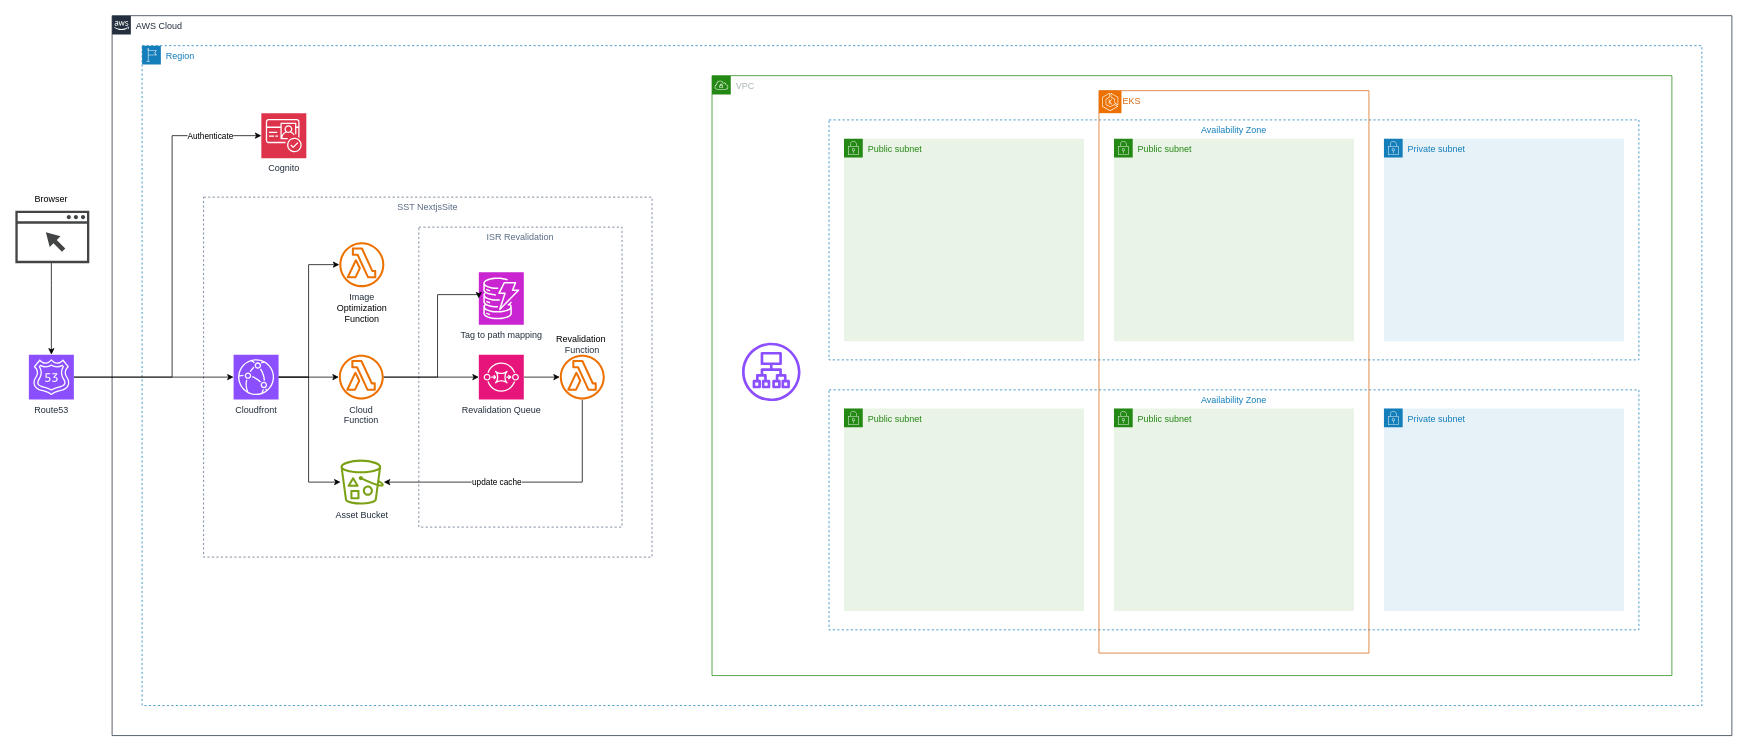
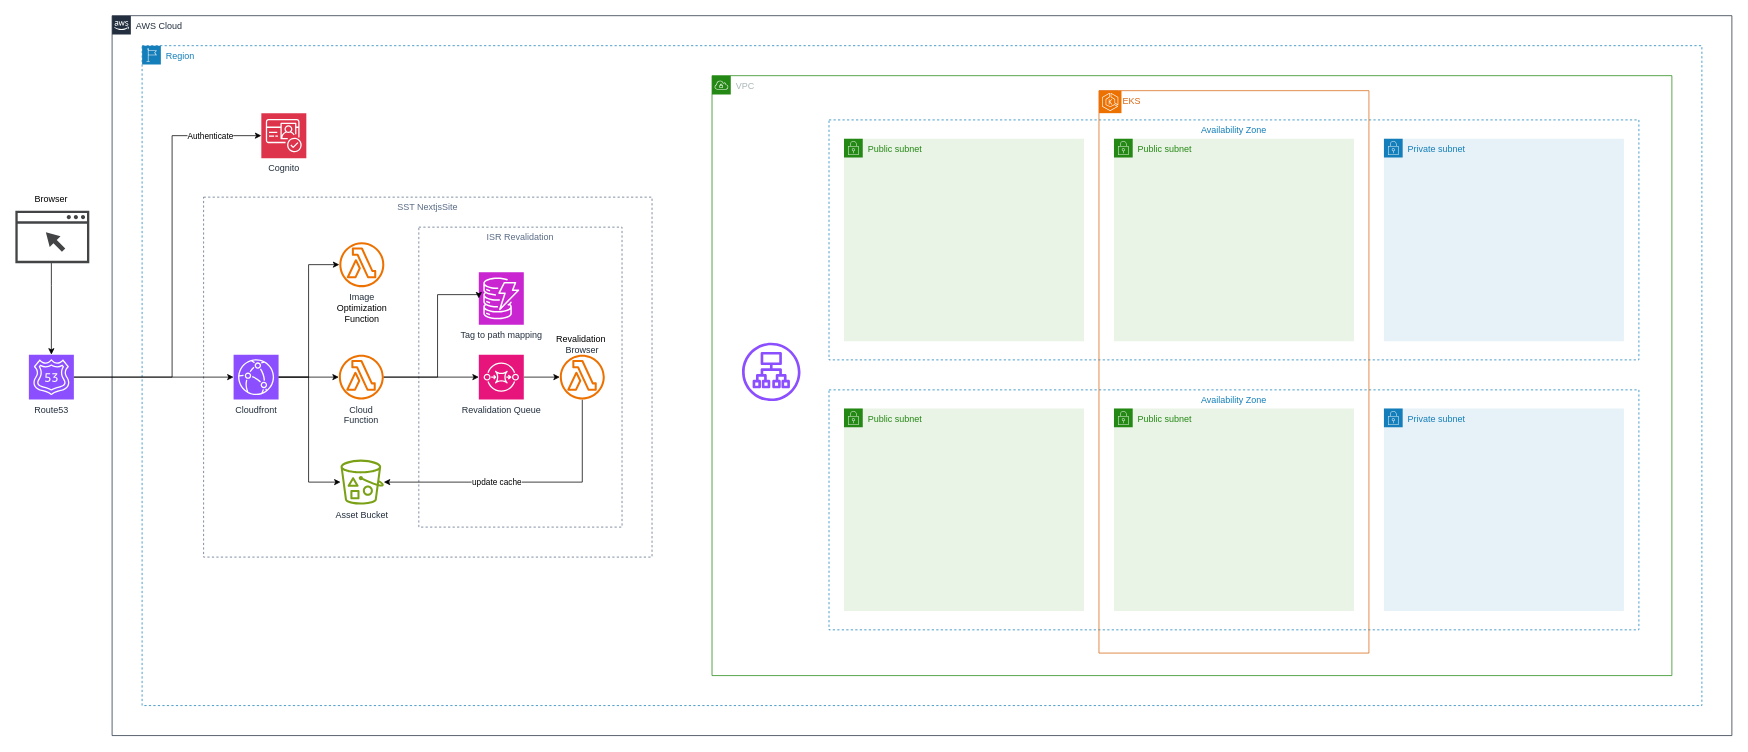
  <mxCell id="0" />
  <mxCell id="1" parent="0" />
  <mxCell id="2" value="AWS Cloud" style="points=[[0,0],[0.25,0],[0.5,0],[0.75,0],[1,0],[1,0.25],[1,0.5],[1,0.75],[1,1],[0.75,1],[0.5,1],[0.25,1],[0,1],[0,0.75],[0,0.5],[0,0.25]];outlineConnect=0;gradientColor=none;html=1;whiteSpace=wrap;fontSize=12;fontStyle=0;container=1;pointerEvents=0;collapsible=0;recursiveResize=0;shape=mxgraph.aws4.group;grIcon=mxgraph.aws4.group_aws_cloud_alt;strokeColor=#232F3E;fillColor=none;verticalAlign=top;align=left;spacingLeft=30;fontColor=#232F3E;dashed=0;" parent="1" vertex="1"><mxGeometry x="149" y="20" width="2160" height="960" as="geometry" /></mxCell>
  <mxCell id="3" value="Region" style="points=[[0,0],[0.25,0],[0.5,0],[0.75,0],[1,0],[1,0.25],[1,0.5],[1,0.75],[1,1],[0.75,1],[0.5,1],[0.25,1],[0,1],[0,0.75],[0,0.5],[0,0.25]];outlineConnect=0;gradientColor=none;html=1;whiteSpace=wrap;fontSize=12;fontStyle=0;container=1;pointerEvents=0;collapsible=0;recursiveResize=0;shape=mxgraph.aws4.group;grIcon=mxgraph.aws4.group_region;strokeColor=#147EBA;fillColor=none;verticalAlign=top;align=left;spacingLeft=30;fontColor=#147EBA;dashed=1;" parent="2" vertex="1"><mxGeometry x="40" y="40" width="2080" height="880" as="geometry" /></mxCell>
  <mxCell id="4" value="SST NextjsSite" style="fillColor=none;strokeColor=#5A6C86;dashed=1;verticalAlign=top;fontStyle=0;fontColor=#5A6C86;whiteSpace=wrap;html=1;" parent="3" vertex="1"><mxGeometry x="82" y="202" width="598" height="480" as="geometry" /></mxCell>
  <mxCell id="5" value="ISR Revalidation&lt;br&gt;" style="fillColor=none;strokeColor=#5A6C86;dashed=1;verticalAlign=top;fontStyle=0;fontColor=#5A6C86;whiteSpace=wrap;html=1;" parent="3" vertex="1"><mxGeometry x="369" y="242" width="271" height="400" as="geometry" /></mxCell>
  <mxCell id="6" value="" style="group" parent="3" vertex="1" connectable="0"><mxGeometry x="122" y="412" width="60" height="90" as="geometry" /></mxCell>
  <mxCell id="7" value="Cloudfront" style="sketch=0;points=[[0,0,0],[0.25,0,0],[0.5,0,0],[0.75,0,0],[1,0,0],[0,1,0],[0.25,1,0],[0.5,1,0],[0.75,1,0],[1,1,0],[0,0.25,0],[0,0.5,0],[0,0.75,0],[1,0.25,0],[1,0.5,0],[1,0.75,0]];outlineConnect=0;fontColor=#232F3E;fillColor=#8C4FFF;strokeColor=#ffffff;dashed=0;verticalLabelPosition=bottom;verticalAlign=top;align=center;html=1;fontSize=12;fontStyle=0;aspect=fixed;shape=mxgraph.aws4.resourceIcon;resIcon=mxgraph.aws4.cloudfront;" parent="6" vertex="1"><mxGeometry width="60" height="60" as="geometry" /></mxCell>
  <mxCell id="8" value="Cognito" style="sketch=0;points=[[0,0,0],[0.25,0,0],[0.5,0,0],[0.75,0,0],[1,0,0],[0,1,0],[0.25,1,0],[0.5,1,0],[0.75,1,0],[1,1,0],[0,0.25,0],[0,0.5,0],[0,0.75,0],[1,0.25,0],[1,0.5,0],[1,0.75,0]];outlineConnect=0;fontColor=#232F3E;fillColor=#DD344C;strokeColor=#ffffff;dashed=0;verticalLabelPosition=bottom;verticalAlign=top;align=center;html=1;fontSize=12;fontStyle=0;aspect=fixed;shape=mxgraph.aws4.resourceIcon;resIcon=mxgraph.aws4.cognito;" parent="3" vertex="1"><mxGeometry x="159" y="90" width="60" height="60" as="geometry" /></mxCell>
  <mxCell id="9" value="Cloud&lt;br&gt;Function" style="sketch=0;outlineConnect=0;fontColor=#232F3E;gradientColor=none;fillColor=#ED7100;strokeColor=none;dashed=0;verticalLabelPosition=bottom;verticalAlign=top;align=center;html=1;fontSize=12;fontStyle=0;aspect=fixed;pointerEvents=1;shape=mxgraph.aws4.lambda_function;" parent="3" vertex="1"><mxGeometry x="262.31" y="412" width="60" height="60" as="geometry" /></mxCell>
  <mxCell id="10" value="Image&lt;br style=&quot;border-color: var(--border-color); color: rgb(0, 0, 0);&quot;&gt;&lt;span style=&quot;color: rgb(0, 0, 0);&quot;&gt;Optimization&lt;/span&gt;&lt;br style=&quot;border-color: var(--border-color); color: rgb(0, 0, 0);&quot;&gt;&lt;span style=&quot;color: rgb(0, 0, 0);&quot;&gt;Function&lt;/span&gt;" style="sketch=0;outlineConnect=0;fontColor=#232F3E;gradientColor=none;fillColor=#ED7100;strokeColor=none;dashed=0;verticalLabelPosition=bottom;verticalAlign=top;align=center;html=1;fontSize=12;fontStyle=0;aspect=fixed;pointerEvents=1;shape=mxgraph.aws4.lambda_function;" parent="3" vertex="1"><mxGeometry x="263" y="262" width="60" height="60" as="geometry" /></mxCell>
  <mxCell id="11" style="edgeStyle=orthogonalEdgeStyle;rounded=0;orthogonalLoop=1;jettySize=auto;html=1;endArrow=none;endFill=0;startArrow=classic;startFill=1;" parent="3" source="13" target="19" edge="1"><mxGeometry relative="1" as="geometry" /></mxCell>
  <mxCell id="12" value="update cache" style="edgeLabel;html=1;align=center;verticalAlign=middle;resizable=0;points=[];" parent="11" vertex="1" connectable="0"><mxGeometry x="-0.797" y="2" relative="1" as="geometry"><mxPoint x="112" y="2" as="offset" /></mxGeometry></mxCell>
  <mxCell id="13" value="Asset Bucket" style="sketch=0;outlineConnect=0;fontColor=#232F3E;gradientColor=none;fillColor=#7AA116;strokeColor=none;dashed=0;verticalLabelPosition=bottom;verticalAlign=top;align=center;html=1;fontSize=12;fontStyle=0;aspect=fixed;pointerEvents=1;shape=mxgraph.aws4.bucket_with_objects;" parent="3" vertex="1"><mxGeometry x="264.62" y="552" width="57.69" height="60" as="geometry" /></mxCell>
  <mxCell id="14" style="edgeStyle=orthogonalEdgeStyle;rounded=0;orthogonalLoop=1;jettySize=auto;html=1;" parent="3" source="7" target="9" edge="1"><mxGeometry relative="1" as="geometry" /></mxCell>
  <mxCell id="15" style="edgeStyle=orthogonalEdgeStyle;rounded=0;orthogonalLoop=1;jettySize=auto;html=1;" parent="3" source="7" target="10" edge="1"><mxGeometry relative="1" as="geometry"><Array as="points"><mxPoint x="222" y="442" /><mxPoint x="222" y="292" /></Array></mxGeometry></mxCell>
  <mxCell id="16" style="edgeStyle=orthogonalEdgeStyle;rounded=0;orthogonalLoop=1;jettySize=auto;html=1;exitX=1;exitY=0.5;exitDx=0;exitDy=0;exitPerimeter=0;" parent="3" source="7" target="13" edge="1"><mxGeometry relative="1" as="geometry"><Array as="points"><mxPoint x="222" y="442" /><mxPoint x="222" y="582" /></Array></mxGeometry></mxCell>
  <mxCell id="17" style="edgeStyle=orthogonalEdgeStyle;rounded=0;orthogonalLoop=1;jettySize=auto;html=1;" parent="3" source="18" target="19" edge="1"><mxGeometry relative="1" as="geometry" /></mxCell>
  <mxCell id="18" value="Revalidation Queue" style="sketch=0;points=[[0,0,0],[0.25,0,0],[0.5,0,0],[0.75,0,0],[1,0,0],[0,1,0],[0.25,1,0],[0.5,1,0],[0.75,1,0],[1,1,0],[0,0.25,0],[0,0.5,0],[0,0.75,0],[1,0.25,0],[1,0.5,0],[1,0.75,0]];outlineConnect=0;fontColor=#232F3E;fillColor=#E7157B;strokeColor=#ffffff;dashed=0;verticalLabelPosition=bottom;verticalAlign=top;align=center;html=1;fontSize=12;fontStyle=0;aspect=fixed;shape=mxgraph.aws4.resourceIcon;resIcon=mxgraph.aws4.sqs;" parent="3" vertex="1"><mxGeometry x="449" y="412" width="60" height="60" as="geometry" /></mxCell>
  <mxCell id="19" value="" style="sketch=0;outlineConnect=0;fontColor=#232F3E;gradientColor=none;fillColor=#ED7100;strokeColor=none;dashed=0;verticalLabelPosition=bottom;verticalAlign=top;align=center;html=1;fontSize=12;fontStyle=0;aspect=fixed;pointerEvents=1;shape=mxgraph.aws4.lambda_function;" parent="3" vertex="1"><mxGeometry x="557" y="412" width="60" height="60" as="geometry" /></mxCell>
  <mxCell id="20" style="edgeStyle=orthogonalEdgeStyle;rounded=0;orthogonalLoop=1;jettySize=auto;html=1;entryX=0;entryY=0.5;entryDx=0;entryDy=0;entryPerimeter=0;" parent="3" source="9" target="18" edge="1"><mxGeometry relative="1" as="geometry" /></mxCell>
  <mxCell id="21" value="Tag to path mapping" style="sketch=0;points=[[0,0,0],[0.25,0,0],[0.5,0,0],[0.75,0,0],[1,0,0],[0,1,0],[0.25,1,0],[0.5,1,0],[0.75,1,0],[1,1,0],[0,0.25,0],[0,0.5,0],[0,0.75,0],[1,0.25,0],[1,0.5,0],[1,0.75,0]];outlineConnect=0;fontColor=#232F3E;fillColor=#C925D1;strokeColor=#ffffff;dashed=0;verticalLabelPosition=bottom;verticalAlign=top;align=center;html=1;fontSize=12;fontStyle=0;aspect=fixed;shape=mxgraph.aws4.resourceIcon;resIcon=mxgraph.aws4.dynamodb;" parent="3" vertex="1"><mxGeometry x="449" y="302" width="60" height="70" as="geometry" /></mxCell>
  <mxCell id="22" style="edgeStyle=orthogonalEdgeStyle;rounded=0;orthogonalLoop=1;jettySize=auto;html=1;entryX=0;entryY=0.5;entryDx=0;entryDy=0;entryPerimeter=0;" parent="3" source="9" target="21" edge="1"><mxGeometry relative="1" as="geometry"><Array as="points"><mxPoint x="394" y="442" /><mxPoint x="394" y="332" /></Array></mxGeometry></mxCell>
- <mxCell id="23" value="Revalidation&amp;nbsp;&lt;br style=&quot;border-color: var(--border-color); color: rgb(35, 47, 62);&quot;&gt;&lt;span style=&quot;color: rgb(35, 47, 62);&quot;&gt;Function&lt;/span&gt;" style="text;html=1;strokeColor=none;fillColor=none;align=center;verticalAlign=middle;whiteSpace=wrap;rounded=0;" parent="3" vertex="1"><mxGeometry x="557" y="383" width="60" height="30" as="geometry" /></mxCell>
+ <mxCell id="23" value="Revalidation&amp;nbsp;&lt;br style=&quot;border-color: var(--border-color); color: rgb(35, 47, 62);&quot;&gt;&lt;span style=&quot;color: rgb(35, 47, 62);&quot;&gt;Browser&lt;/span&gt;" style="text;html=1;strokeColor=none;fillColor=none;align=center;verticalAlign=middle;whiteSpace=wrap;rounded=0;" parent="3" vertex="1"><mxGeometry x="557" y="383" width="60" height="30" as="geometry" /></mxCell>
  <mxCell id="24" value="VPC" style="points=[[0,0],[0.25,0],[0.5,0],[0.75,0],[1,0],[1,0.25],[1,0.5],[1,0.75],[1,1],[0.75,1],[0.5,1],[0.25,1],[0,1],[0,0.75],[0,0.5],[0,0.25]];outlineConnect=0;gradientColor=none;html=1;whiteSpace=wrap;fontSize=12;fontStyle=0;container=1;pointerEvents=0;collapsible=0;recursiveResize=0;shape=mxgraph.aws4.group;grIcon=mxgraph.aws4.group_vpc;strokeColor=#248814;fillColor=none;verticalAlign=top;align=left;spacingLeft=30;fontColor=#AAB7B8;dashed=0;" parent="3" vertex="1"><mxGeometry x="760" y="40" width="1280" height="800" as="geometry" /></mxCell>
  <mxCell id="25" value="Availability Zone" style="fillColor=none;strokeColor=#147EBA;dashed=1;verticalAlign=top;fontStyle=0;fontColor=#147EBA;whiteSpace=wrap;html=1;" parent="24" vertex="1"><mxGeometry x="156" y="59" width="1080" height="320" as="geometry" /></mxCell>
  <mxCell id="26" value="Public subnet" style="points=[[0,0],[0.25,0],[0.5,0],[0.75,0],[1,0],[1,0.25],[1,0.5],[1,0.75],[1,1],[0.75,1],[0.5,1],[0.25,1],[0,1],[0,0.75],[0,0.5],[0,0.25]];outlineConnect=0;gradientColor=none;html=1;whiteSpace=wrap;fontSize=12;fontStyle=0;container=1;pointerEvents=0;collapsible=0;recursiveResize=0;shape=mxgraph.aws4.group;grIcon=mxgraph.aws4.group_security_group;grStroke=0;strokeColor=#248814;fillColor=#E9F3E6;verticalAlign=top;align=left;spacingLeft=30;fontColor=#248814;dashed=0;" parent="24" vertex="1"><mxGeometry x="176" y="84" width="320" height="270" as="geometry" /></mxCell>
  <mxCell id="27" value="Public subnet" style="points=[[0,0],[0.25,0],[0.5,0],[0.75,0],[1,0],[1,0.25],[1,0.5],[1,0.75],[1,1],[0.75,1],[0.5,1],[0.25,1],[0,1],[0,0.75],[0,0.5],[0,0.25]];outlineConnect=0;gradientColor=none;html=1;whiteSpace=wrap;fontSize=12;fontStyle=0;container=1;pointerEvents=0;collapsible=0;recursiveResize=0;shape=mxgraph.aws4.group;grIcon=mxgraph.aws4.group_security_group;grStroke=0;strokeColor=#248814;fillColor=#E9F3E6;verticalAlign=top;align=left;spacingLeft=30;fontColor=#248814;dashed=0;" parent="24" vertex="1"><mxGeometry x="536" y="84" width="320" height="270" as="geometry" /></mxCell>
  <mxCell id="28" value="Private subnet" style="points=[[0,0],[0.25,0],[0.5,0],[0.75,0],[1,0],[1,0.25],[1,0.5],[1,0.75],[1,1],[0.75,1],[0.5,1],[0.25,1],[0,1],[0,0.75],[0,0.5],[0,0.25]];outlineConnect=0;gradientColor=none;html=1;whiteSpace=wrap;fontSize=12;fontStyle=0;container=1;pointerEvents=0;collapsible=0;recursiveResize=0;shape=mxgraph.aws4.group;grIcon=mxgraph.aws4.group_security_group;grStroke=0;strokeColor=#147EBA;fillColor=#E6F2F8;verticalAlign=top;align=left;spacingLeft=30;fontColor=#147EBA;dashed=0;" parent="24" vertex="1"><mxGeometry x="896" y="84" width="320" height="270" as="geometry" /></mxCell>
  <mxCell id="29" value="Availability Zone" style="fillColor=none;strokeColor=#147EBA;dashed=1;verticalAlign=top;fontStyle=0;fontColor=#147EBA;whiteSpace=wrap;html=1;" parent="24" vertex="1"><mxGeometry x="156" y="419" width="1080" height="320" as="geometry" /></mxCell>
  <mxCell id="30" value="Public subnet" style="points=[[0,0],[0.25,0],[0.5,0],[0.75,0],[1,0],[1,0.25],[1,0.5],[1,0.75],[1,1],[0.75,1],[0.5,1],[0.25,1],[0,1],[0,0.75],[0,0.5],[0,0.25]];outlineConnect=0;gradientColor=none;html=1;whiteSpace=wrap;fontSize=12;fontStyle=0;container=1;pointerEvents=0;collapsible=0;recursiveResize=0;shape=mxgraph.aws4.group;grIcon=mxgraph.aws4.group_security_group;grStroke=0;strokeColor=#248814;fillColor=#E9F3E6;verticalAlign=top;align=left;spacingLeft=30;fontColor=#248814;dashed=0;" parent="24" vertex="1"><mxGeometry x="176" y="444" width="320" height="270" as="geometry" /></mxCell>
  <mxCell id="31" value="Public subnet" style="points=[[0,0],[0.25,0],[0.5,0],[0.75,0],[1,0],[1,0.25],[1,0.5],[1,0.75],[1,1],[0.75,1],[0.5,1],[0.25,1],[0,1],[0,0.75],[0,0.5],[0,0.25]];outlineConnect=0;gradientColor=none;html=1;whiteSpace=wrap;fontSize=12;fontStyle=0;container=1;pointerEvents=0;collapsible=0;recursiveResize=0;shape=mxgraph.aws4.group;grIcon=mxgraph.aws4.group_security_group;grStroke=0;strokeColor=#248814;fillColor=#E9F3E6;verticalAlign=top;align=left;spacingLeft=30;fontColor=#248814;dashed=0;" parent="24" vertex="1"><mxGeometry x="536" y="444" width="320" height="270" as="geometry" /></mxCell>
  <mxCell id="32" value="Private subnet" style="points=[[0,0],[0.25,0],[0.5,0],[0.75,0],[1,0],[1,0.25],[1,0.5],[1,0.75],[1,1],[0.75,1],[0.5,1],[0.25,1],[0,1],[0,0.75],[0,0.5],[0,0.25]];outlineConnect=0;gradientColor=none;html=1;whiteSpace=wrap;fontSize=12;fontStyle=0;container=1;pointerEvents=0;collapsible=0;recursiveResize=0;shape=mxgraph.aws4.group;grIcon=mxgraph.aws4.group_security_group;grStroke=0;strokeColor=#147EBA;fillColor=#E6F2F8;verticalAlign=top;align=left;spacingLeft=30;fontColor=#147EBA;dashed=0;" parent="24" vertex="1"><mxGeometry x="896" y="444" width="320" height="270" as="geometry" /></mxCell>
  <mxCell id="33" value="EKS" style="points=[[0,0],[0.25,0],[0.5,0],[0.75,0],[1,0],[1,0.25],[1,0.5],[1,0.75],[1,1],[0.75,1],[0.5,1],[0.25,1],[0,1],[0,0.75],[0,0.5],[0,0.25]];outlineConnect=0;gradientColor=none;html=1;whiteSpace=wrap;fontSize=12;fontStyle=0;container=1;pointerEvents=0;collapsible=0;recursiveResize=0;shape=mxgraph.aws4.group;grIcon=mxgraph.aws4.group_ec2_instance_contents;strokeColor=#D86613;fillColor=none;verticalAlign=top;align=left;spacingLeft=30;fontColor=#D86613;dashed=0;" parent="24" vertex="1"><mxGeometry x="516" y="20" width="360" height="750" as="geometry" /></mxCell>
  <mxCell id="34" value="" style="sketch=0;points=[[0,0,0],[0.25,0,0],[0.5,0,0],[0.75,0,0],[1,0,0],[0,1,0],[0.25,1,0],[0.5,1,0],[0.75,1,0],[1,1,0],[0,0.25,0],[0,0.5,0],[0,0.75,0],[1,0.25,0],[1,0.5,0],[1,0.75,0]];outlineConnect=0;fontColor=#232F3E;fillColor=#ED7100;strokeColor=#ffffff;dashed=0;verticalLabelPosition=bottom;verticalAlign=top;align=center;html=1;fontSize=12;fontStyle=0;aspect=fixed;shape=mxgraph.aws4.resourceIcon;resIcon=mxgraph.aws4.eks;" parent="33" vertex="1"><mxGeometry width="30" height="30" as="geometry" /></mxCell>
  <mxCell id="35" value="" style="sketch=0;outlineConnect=0;fontColor=#232F3E;gradientColor=none;fillColor=#8C4FFF;strokeColor=none;dashed=0;verticalLabelPosition=bottom;verticalAlign=top;align=center;html=1;fontSize=12;fontStyle=0;aspect=fixed;pointerEvents=1;shape=mxgraph.aws4.application_load_balancer;" parent="24" vertex="1"><mxGeometry x="40" y="356" width="78" height="78" as="geometry" /></mxCell>
  <mxCell id="36" value="" style="sketch=0;pointerEvents=1;shadow=0;dashed=0;html=1;strokeColor=none;fillColor=#434445;aspect=fixed;labelPosition=center;verticalLabelPosition=bottom;verticalAlign=top;align=center;outlineConnect=0;shape=mxgraph.vvd.web_browser;" parent="1" vertex="1"><mxGeometry x="20" y="280" width="98.59" height="70" as="geometry" /></mxCell>
  <mxCell id="37" style="edgeStyle=orthogonalEdgeStyle;rounded=0;orthogonalLoop=1;jettySize=auto;html=1;" parent="1" source="38" target="7" edge="1"><mxGeometry relative="1" as="geometry" /></mxCell>
  <mxCell id="38" value="Route53" style="sketch=0;points=[[0,0,0],[0.25,0,0],[0.5,0,0],[0.75,0,0],[1,0,0],[0,1,0],[0.25,1,0],[0.5,1,0],[0.75,1,0],[1,1,0],[0,0.25,0],[0,0.5,0],[0,0.75,0],[1,0.25,0],[1,0.5,0],[1,0.75,0]];outlineConnect=0;fontColor=#232F3E;fillColor=#8C4FFF;strokeColor=#ffffff;dashed=0;verticalLabelPosition=bottom;verticalAlign=top;align=center;html=1;fontSize=12;fontStyle=0;aspect=fixed;shape=mxgraph.aws4.resourceIcon;resIcon=mxgraph.aws4.route_53;" parent="1" vertex="1"><mxGeometry x="38" y="472" width="60" height="60" as="geometry" /></mxCell>
  <mxCell id="39" style="edgeStyle=orthogonalEdgeStyle;rounded=0;orthogonalLoop=1;jettySize=auto;html=1;exitX=0;exitY=0.5;exitDx=0;exitDy=0;exitPerimeter=0;startArrow=classic;startFill=1;endArrow=none;endFill=0;entryX=1;entryY=0.5;entryDx=0;entryDy=0;entryPerimeter=0;" parent="1" source="8" target="38" edge="1"><mxGeometry relative="1" as="geometry"><mxPoint x="229" y="500" as="targetPoint" /><mxPoint x="389" y="780" as="sourcePoint" /><Array as="points"><mxPoint x="229" y="180" /><mxPoint x="229" y="502" /></Array></mxGeometry></mxCell>
  <mxCell id="40" value="Authenticate" style="edgeLabel;html=1;align=center;verticalAlign=middle;resizable=0;points=[];" parent="39" vertex="1" connectable="0"><mxGeometry x="0.205" relative="1" as="geometry"><mxPoint x="50" y="-226" as="offset" /></mxGeometry></mxCell>
  <mxCell id="41" style="edgeStyle=orthogonalEdgeStyle;rounded=0;orthogonalLoop=1;jettySize=auto;html=1;" parent="1" source="36" target="38" edge="1"><mxGeometry relative="1" as="geometry"><Array as="points"><mxPoint x="68" y="380" /><mxPoint x="68" y="380" /></Array></mxGeometry></mxCell>
  <mxCell id="42" value="Browser" style="text;html=1;strokeColor=none;fillColor=none;align=center;verticalAlign=middle;whiteSpace=wrap;rounded=0;" parent="1" vertex="1"><mxGeometry x="38" y="250" width="60" height="30" as="geometry" /></mxCell>
